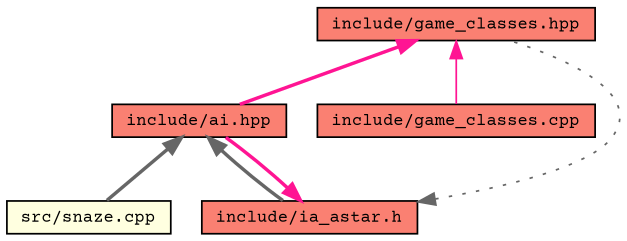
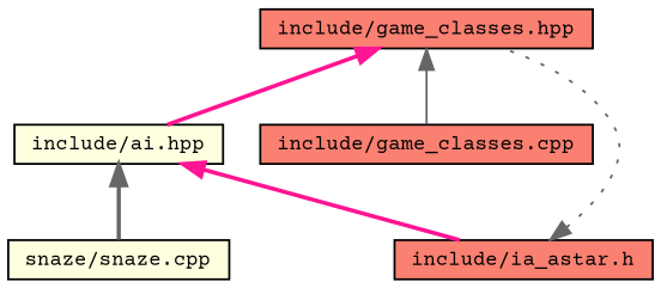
  digraph {
    fontname="Courier Prime"
    node [color=black fillcolor=salmon fontname="Courier Prime" fontsize=10 shape=record style=filled]
    edge [color=deeppink dir=back fontname="Courier Prime" fontsize=10 labelfontname=Helvetica labelfontsize=10 style=bold]
    n1 [fontcolor=black height=0.2 label="include/game_classes.hpp" width=0.4]
-   n2 [height=0.2 label="include/ai.hpp" width=0.4]
+   n2 [fillcolor=lightyellow height=0.2 label="include/ai.hpp" width=0.4]
    n3 [height=0.2 label="include/game_classes.cpp" width=0.4]
-   n4 [fillcolor=lightyellow height=0.2 label="src/snaze.cpp" width=0.4]
+   n4 [fillcolor=lightyellow height=0.2 label="snaze/snaze.cpp" width=0.4]
    n5 [height=0.2 label="include/ia_astar.h" width=0.4]
    n1 -> n2
-   n1 -> n3 [style=solid]
+   n1 -> n3 [color=gray40 style=solid]
    n2 -> n4 [color=gray40]
-   n2 -> n5 [color=gray40]
+   n2 -> n5
    n5 -> n1 [color=gray40 style=dotted]
-   n5 -> n2
  }
